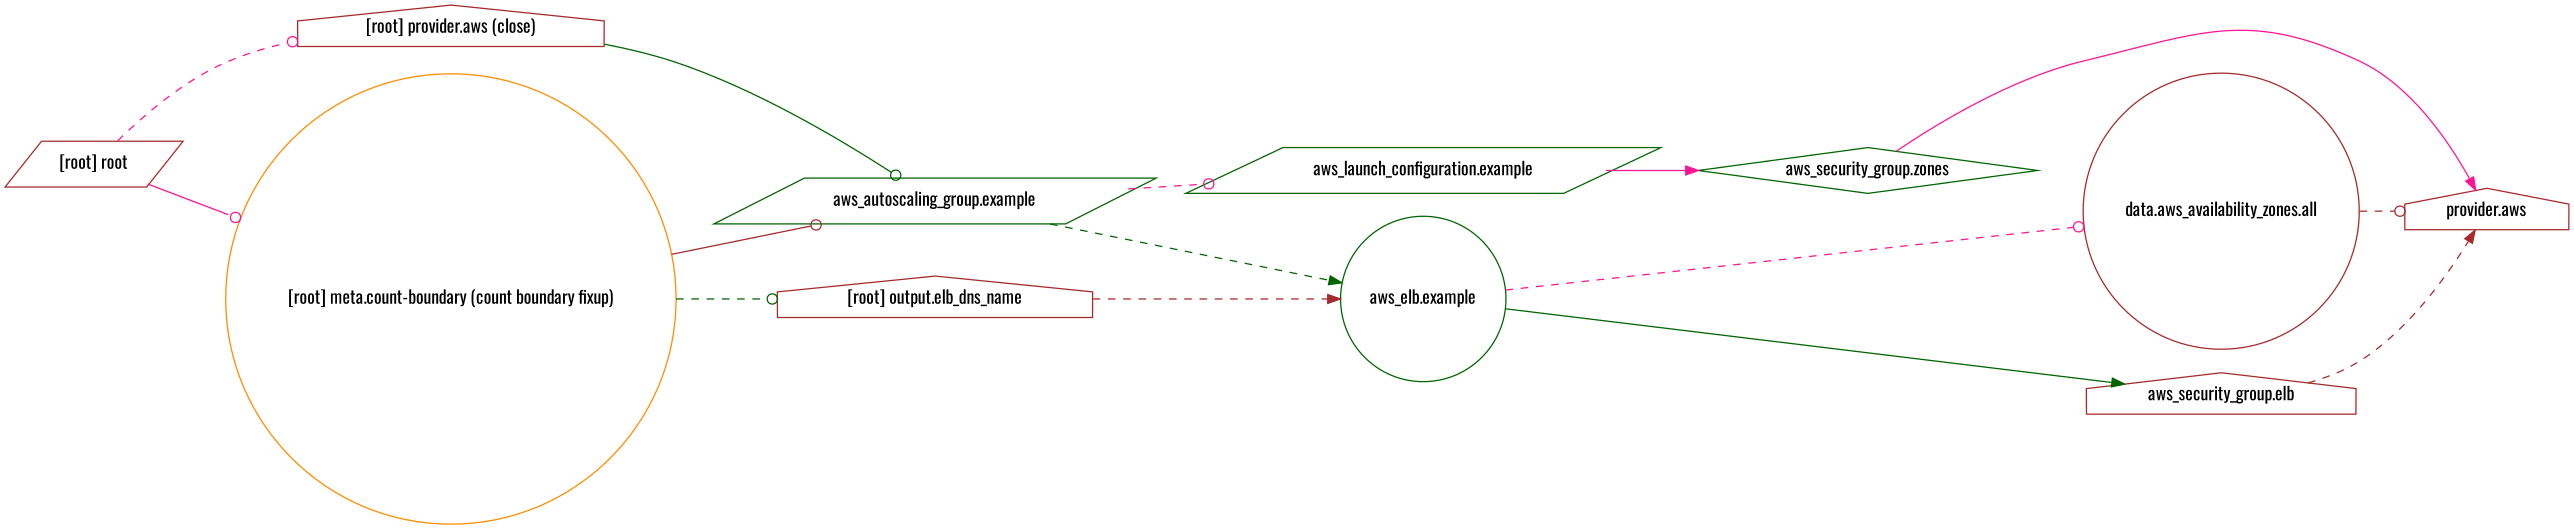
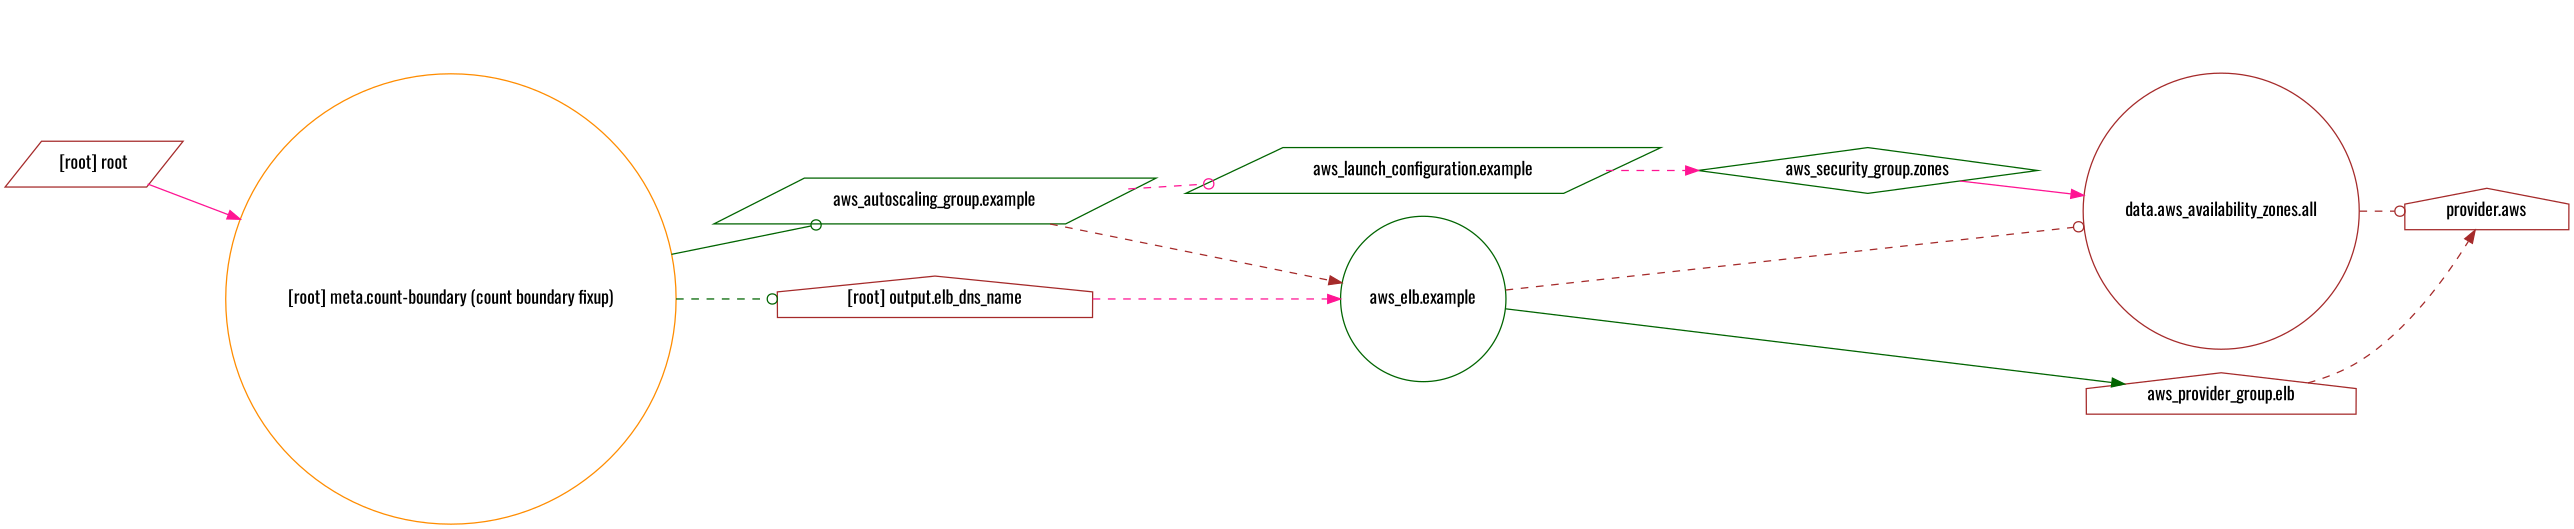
  digraph {
    compound=true
    fontname=Oswald
    newrank=true
    rankdir=LR
    node [color=brown fontname=Oswald shape=house]
    edge [arrowhead=normal color=deeppink fontname=Oswald style=dashed]
    n1 [color=darkgreen label="aws_autoscaling_group.example" shape=parallelogram]
    n2 [color=darkgreen label="aws_elb.example" shape=circle]
    n3 [color=darkgreen label="aws_launch_configuration.example" shape=parallelogram]
-   n4 [label="aws_security_group.elb"]
+   n4 [label="aws_provider_group.elb"]
    n5 [label="data.aws_availability_zones.all" shape=circle]
    n6 [color=darkgreen label="aws_security_group.zones" shape=diamond]
    n7 [label="provider.aws"]
    "[root] meta.count-boundary (count boundary fixup)" [color=darkorange shape=circle]
    "[root] output.elb_dns_name"
-   "[root] provider.aws (close)"
    "[root] root" [shape=parallelogram]
    subgraph sub_1 {
      n1
      n2
      n3
      n4
      n5
      n6
      n7
      "[root] meta.count-boundary (count boundary fixup)"
      "[root] output.elb_dns_name"
-     "[root] provider.aws (close)"
      "[root] root"
    }
-   n1 -> n2 [color=darkgreen]
+   n1 -> n2 [color=brown]
    n1 -> n3 [arrowhead=odot]
    n2 -> n4 [color=darkgreen style=solid]
-   n2 -> n5 [arrowhead=odot]
-   n3 -> n6 [style=solid]
+   n2 -> n5 [arrowhead=odot color=brown]
+   n3 -> n6
    n4 -> n7 [color=brown]
    n5 -> n7 [arrowhead=odot color=brown]
-   n6 -> n7 [style=solid]
-   "[root] meta.count-boundary (count boundary fixup)" -> n1 [arrowhead=odot color=brown style=solid]
+   n6 -> n5 [style=solid]
+   "[root] meta.count-boundary (count boundary fixup)" -> n1 [arrowhead=odot color=darkgreen style=solid]
    "[root] meta.count-boundary (count boundary fixup)" -> "[root] output.elb_dns_name" [arrowhead=odot color=darkgreen]
-   "[root] output.elb_dns_name" -> n2 [color=brown]
-   "[root] provider.aws (close)" -> n1 [arrowhead=odot color=darkgreen style=solid]
-   "[root] root" -> "[root] meta.count-boundary (count boundary fixup)" [arrowhead=odot style=solid]
-   "[root] root" -> "[root] provider.aws (close)" [arrowhead=odot]
+   "[root] output.elb_dns_name" -> n2
+   "[root] root" -> "[root] meta.count-boundary (count boundary fixup)" [style=solid]
  }
